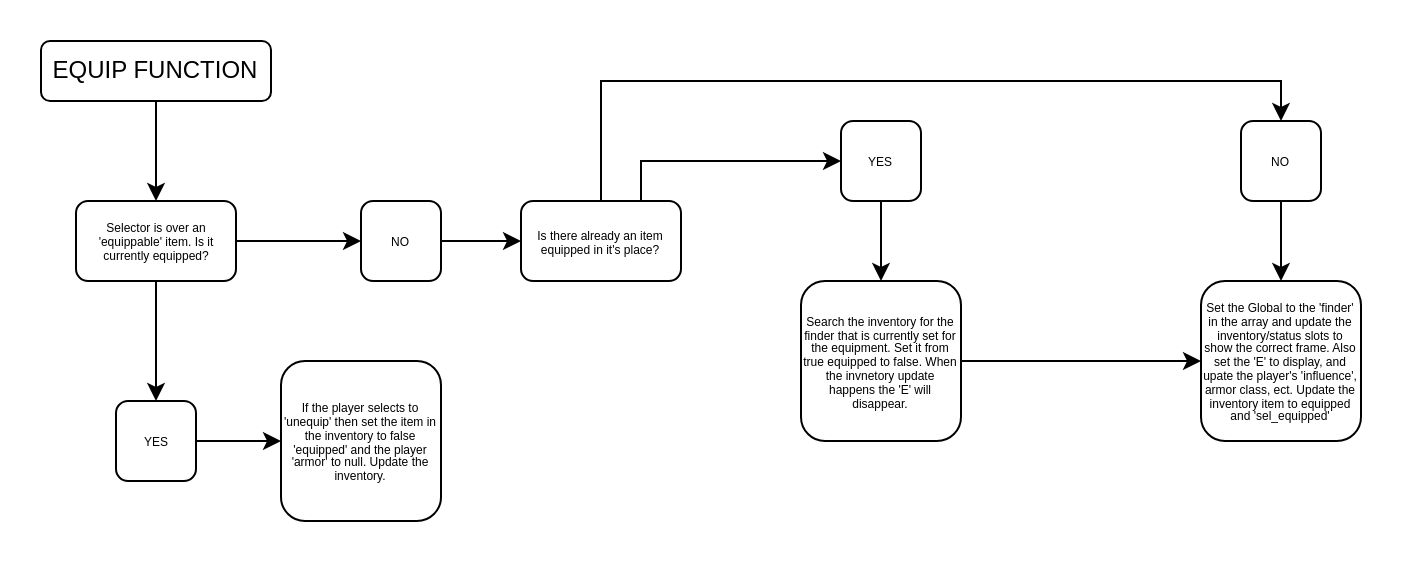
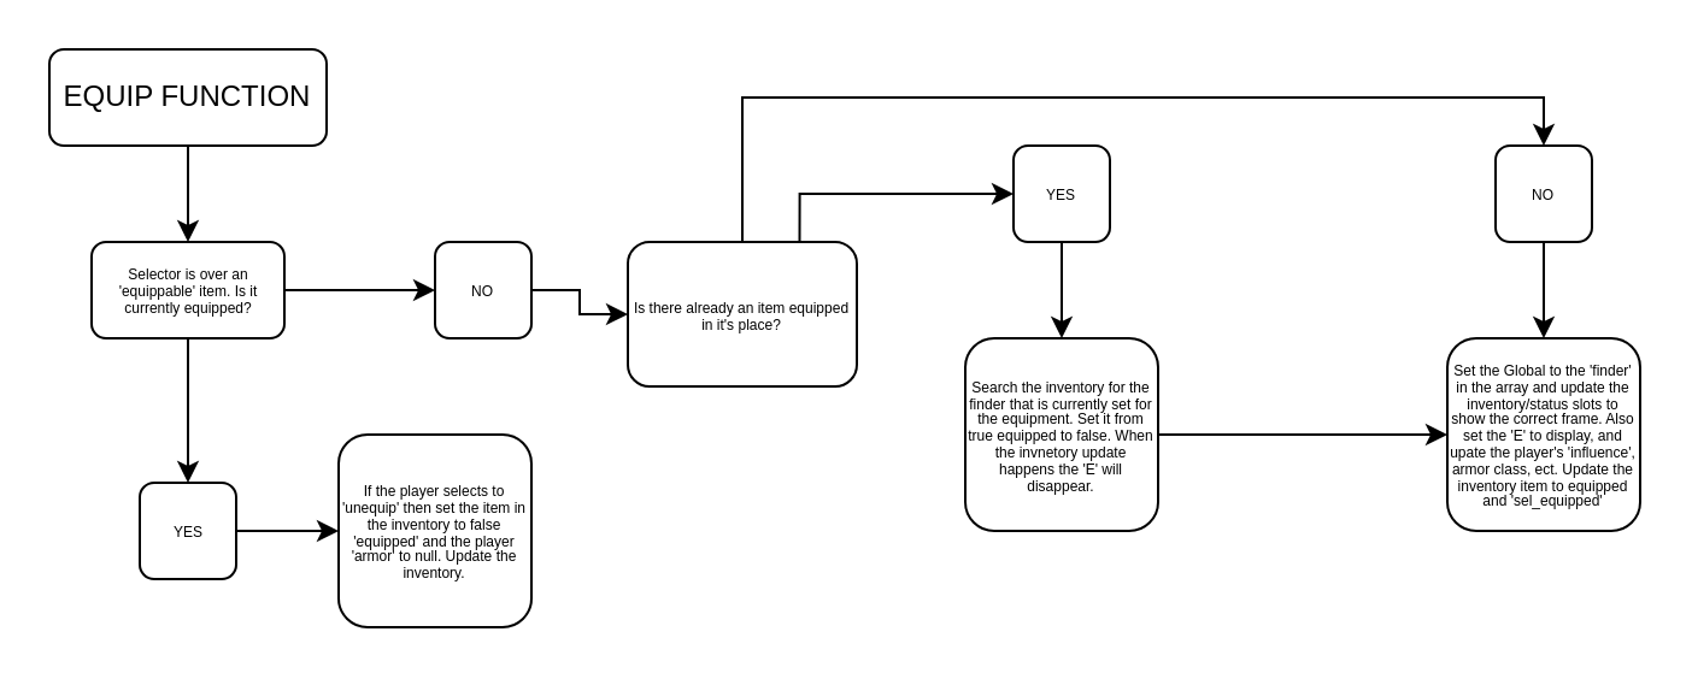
  <mxCell id="0" />
  <mxCell id="1" parent="0" />
  <mxCell id="2" style="edgeStyle=orthogonalEdgeStyle;rounded=0;orthogonalLoop=1;jettySize=auto;html=1;exitX=0.5;exitY=1;exitDx=0;exitDy=0;entryX=0.5;entryY=0;entryDx=0;entryDy=0;" parent="1" source="3" target="6" edge="1"><mxGeometry relative="1" as="geometry" /></mxCell>
- <mxCell id="3" value="EQUIP FUNCTION" style="rounded=1;whiteSpace=wrap;html=1;" parent="1" vertex="1"><mxGeometry x="20" y="20" width="115" height="30" as="geometry" /></mxCell>
+ <mxCell id="3" value="EQUIP FUNCTION" style="rounded=1;whiteSpace=wrap;html=1;" parent="1" vertex="1"><mxGeometry x="20" y="20" width="115" height="40" as="geometry" /></mxCell>
  <mxCell id="4" style="edgeStyle=orthogonalEdgeStyle;rounded=0;orthogonalLoop=1;jettySize=auto;html=1;exitX=1;exitY=0.5;exitDx=0;exitDy=0;entryX=0;entryY=0.5;entryDx=0;entryDy=0;" parent="1" source="6" target="10" edge="1"><mxGeometry relative="1" as="geometry"><mxPoint x="180" y="120" as="targetPoint" /></mxGeometry></mxCell>
  <mxCell id="5" style="edgeStyle=orthogonalEdgeStyle;rounded=0;orthogonalLoop=1;jettySize=auto;html=1;exitX=0.5;exitY=1;exitDx=0;exitDy=0;" parent="1" source="6" target="8" edge="1"><mxGeometry relative="1" as="geometry"><mxPoint x="77.667" y="180" as="targetPoint" /></mxGeometry></mxCell>
  <mxCell id="6" value="&lt;p style=&quot;line-height: 40%;&quot;&gt;&lt;font style=&quot;font-size: 6px;&quot;&gt;Selector is over an 'equippable' item. Is it currently equipped?&lt;/font&gt;&lt;/p&gt;" style="rounded=1;whiteSpace=wrap;html=1;" parent="1" vertex="1"><mxGeometry x="37.5" y="100" width="80" height="40" as="geometry" /></mxCell>
  <mxCell id="7" style="edgeStyle=orthogonalEdgeStyle;rounded=0;orthogonalLoop=1;jettySize=auto;html=1;exitX=1;exitY=0.5;exitDx=0;exitDy=0;entryX=0;entryY=0.5;entryDx=0;entryDy=0;" edge="1" parent="1" source="8" target="21"><mxGeometry relative="1" as="geometry" /></mxCell>
  <mxCell id="8" value="&lt;p style=&quot;line-height: 40%;&quot;&gt;&lt;span style=&quot;font-size: 6px;&quot;&gt;YES&lt;/span&gt;&lt;/p&gt;" style="rounded=1;whiteSpace=wrap;html=1;" parent="1" vertex="1"><mxGeometry x="57.5" y="200" width="40" height="40" as="geometry" /></mxCell>
  <mxCell id="9" style="edgeStyle=orthogonalEdgeStyle;rounded=0;orthogonalLoop=1;jettySize=auto;html=1;entryX=0;entryY=0.5;entryDx=0;entryDy=0;" parent="1" source="10" target="13" edge="1"><mxGeometry relative="1" as="geometry" /></mxCell>
  <mxCell id="10" value="&lt;p style=&quot;line-height: 40%;&quot;&gt;&lt;span style=&quot;font-size: 6px;&quot;&gt;NO&lt;/span&gt;&lt;/p&gt;" style="rounded=1;whiteSpace=wrap;html=1;" parent="1" vertex="1"><mxGeometry x="180" y="100" width="40" height="40" as="geometry" /></mxCell>
  <mxCell id="11" style="edgeStyle=orthogonalEdgeStyle;rounded=0;orthogonalLoop=1;jettySize=auto;html=1;exitX=0.5;exitY=0;exitDx=0;exitDy=0;entryX=0.5;entryY=0;entryDx=0;entryDy=0;" edge="1" parent="1" source="13" target="17"><mxGeometry relative="1" as="geometry" /></mxCell>
  <mxCell id="12" style="edgeStyle=orthogonalEdgeStyle;rounded=0;orthogonalLoop=1;jettySize=auto;html=1;exitX=0.75;exitY=0;exitDx=0;exitDy=0;entryX=0;entryY=0.5;entryDx=0;entryDy=0;" edge="1" parent="1" source="13" target="15"><mxGeometry relative="1" as="geometry" /></mxCell>
- <mxCell id="13" value="&lt;p style=&quot;line-height: 40%;&quot;&gt;&lt;font style=&quot;font-size: 6px;&quot;&gt;Is there already an item equipped in it's place?&lt;/font&gt;&lt;/p&gt;" style="rounded=1;whiteSpace=wrap;html=1;" parent="1" vertex="1"><mxGeometry x="260" y="100" width="80" height="40" as="geometry" /></mxCell>
+ <mxCell id="13" value="&lt;p style=&quot;line-height: 40%;&quot;&gt;&lt;font style=&quot;font-size: 6px;&quot;&gt;Is there already an item equipped in it's place?&lt;/font&gt;&lt;/p&gt;" style="rounded=1;whiteSpace=wrap;html=1;" parent="1" vertex="1"><mxGeometry x="260" y="100" width="95" height="60" as="geometry" /></mxCell>
  <mxCell id="14" style="edgeStyle=orthogonalEdgeStyle;rounded=0;orthogonalLoop=1;jettySize=auto;html=1;exitX=0.5;exitY=1;exitDx=0;exitDy=0;entryX=0.5;entryY=0;entryDx=0;entryDy=0;" edge="1" parent="1" source="15" target="20"><mxGeometry relative="1" as="geometry" /></mxCell>
  <mxCell id="15" value="&lt;p style=&quot;line-height: 40%;&quot;&gt;&lt;span style=&quot;font-size: 6px;&quot;&gt;YES&lt;/span&gt;&lt;/p&gt;" style="rounded=1;whiteSpace=wrap;html=1;" parent="1" vertex="1"><mxGeometry x="420" y="60" width="40" height="40" as="geometry" /></mxCell>
  <mxCell id="16" style="edgeStyle=orthogonalEdgeStyle;rounded=0;orthogonalLoop=1;jettySize=auto;html=1;exitX=0.5;exitY=1;exitDx=0;exitDy=0;entryX=0.5;entryY=0;entryDx=0;entryDy=0;" edge="1" parent="1" source="17" target="18"><mxGeometry relative="1" as="geometry" /></mxCell>
  <mxCell id="17" value="&lt;p style=&quot;line-height: 40%;&quot;&gt;&lt;span style=&quot;font-size: 6px;&quot;&gt;NO&lt;/span&gt;&lt;/p&gt;" style="rounded=1;whiteSpace=wrap;html=1;" parent="1" vertex="1"><mxGeometry x="620" y="60" width="40" height="40" as="geometry" /></mxCell>
  <mxCell id="18" value="&lt;p style=&quot;line-height: 40%;&quot;&gt;&lt;font style=&quot;font-size: 6px;&quot;&gt;Set the Global to the 'finder' in the array and update the inventory/status slots to show the correct frame. Also set the 'E' to display, and upate the player's 'influence', armor class, ect. Update the inventory item to equipped and 'sel_equipped'&lt;/font&gt;&lt;/p&gt;" style="rounded=1;whiteSpace=wrap;html=1;" vertex="1" parent="1"><mxGeometry x="600" y="140" width="80" height="80" as="geometry" /></mxCell>
  <mxCell id="19" style="edgeStyle=orthogonalEdgeStyle;rounded=0;orthogonalLoop=1;jettySize=auto;html=1;exitX=1;exitY=0.5;exitDx=0;exitDy=0;entryX=0;entryY=0.5;entryDx=0;entryDy=0;" edge="1" parent="1" source="20" target="18"><mxGeometry relative="1" as="geometry" /></mxCell>
  <mxCell id="20" value="&lt;p style=&quot;line-height: 40%;&quot;&gt;&lt;span style=&quot;font-size: 6px;&quot;&gt;Search the inventory for the finder that is currently set for the equipment. Set it from true equipped to false. When the invnetory update happens the 'E' will disappear.&lt;/span&gt;&lt;/p&gt;" style="rounded=1;whiteSpace=wrap;html=1;" vertex="1" parent="1"><mxGeometry x="400" y="140" width="80" height="80" as="geometry" /></mxCell>
  <mxCell id="21" value="&lt;p style=&quot;line-height: 40%;&quot;&gt;&lt;span style=&quot;font-size: 6px;&quot;&gt;If the player selects to 'unequip' then set the item in the inventory to false 'equipped' and the player 'armor' to null. Update the inventory.&lt;/span&gt;&lt;/p&gt;" style="rounded=1;whiteSpace=wrap;html=1;" vertex="1" parent="1"><mxGeometry x="140" y="180" width="80" height="80" as="geometry" /></mxCell>
